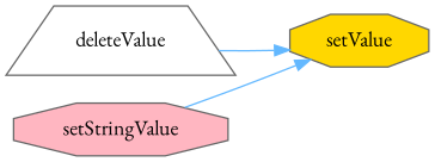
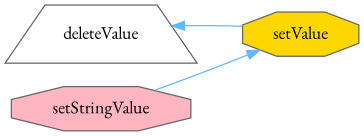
  digraph {
    fontname="EB Garamond"
    rankdir=RL
    node [color=grey40 fontname="EB Garamond" fontsize=14 shape=octagon style=filled]
    edge [color=steelblue1 dir=back fontname="EB Garamond" fontsize=14 labelfontname=Helvetica labelfontsize=14 style=solid]
    n1 [color=gray40 fillcolor=gold fontcolor=black height=0.2 label=setValue width=0.4]
    n2 [fillcolor=white height=0.2 label=deleteValue shape=trapezium width=0.4]
    n3 [fillcolor=lightpink height=0.2 label=setStringValue width=0.4]
-   n1 -> n2
+   n2 -> n1
    n1 -> n3
  }
